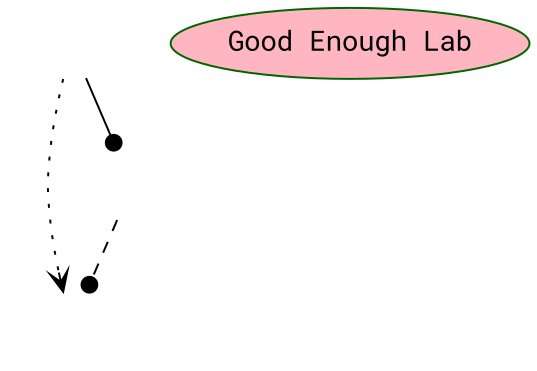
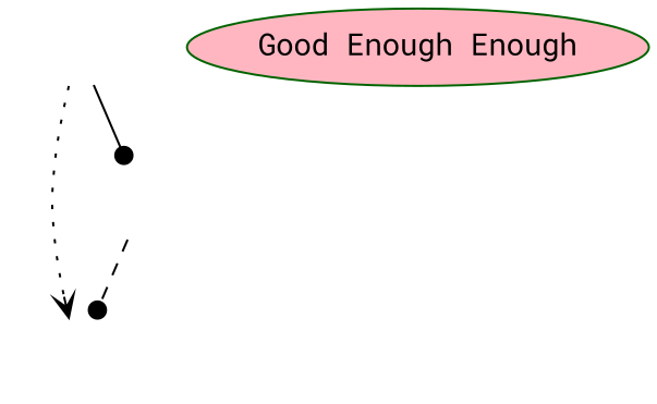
  digraph {
    fontname="Roboto Mono"
    node [style=invis fontname="Roboto Mono"]
    edge [arrowhead=dot fontname="Roboto Mono"]
    repr
    repn
    repd
-   n4 [label="Good Enough Lab" style=filled fillcolor=lightpink color=darkgreen]
+   n4 [label="Good Enough Enough" style=filled fillcolor=lightpink color=darkgreen]
    repn -> repr [style=dotted arrowhead=vee]
    repn -> repd
    repd -> repr [style=dashed]
  }
